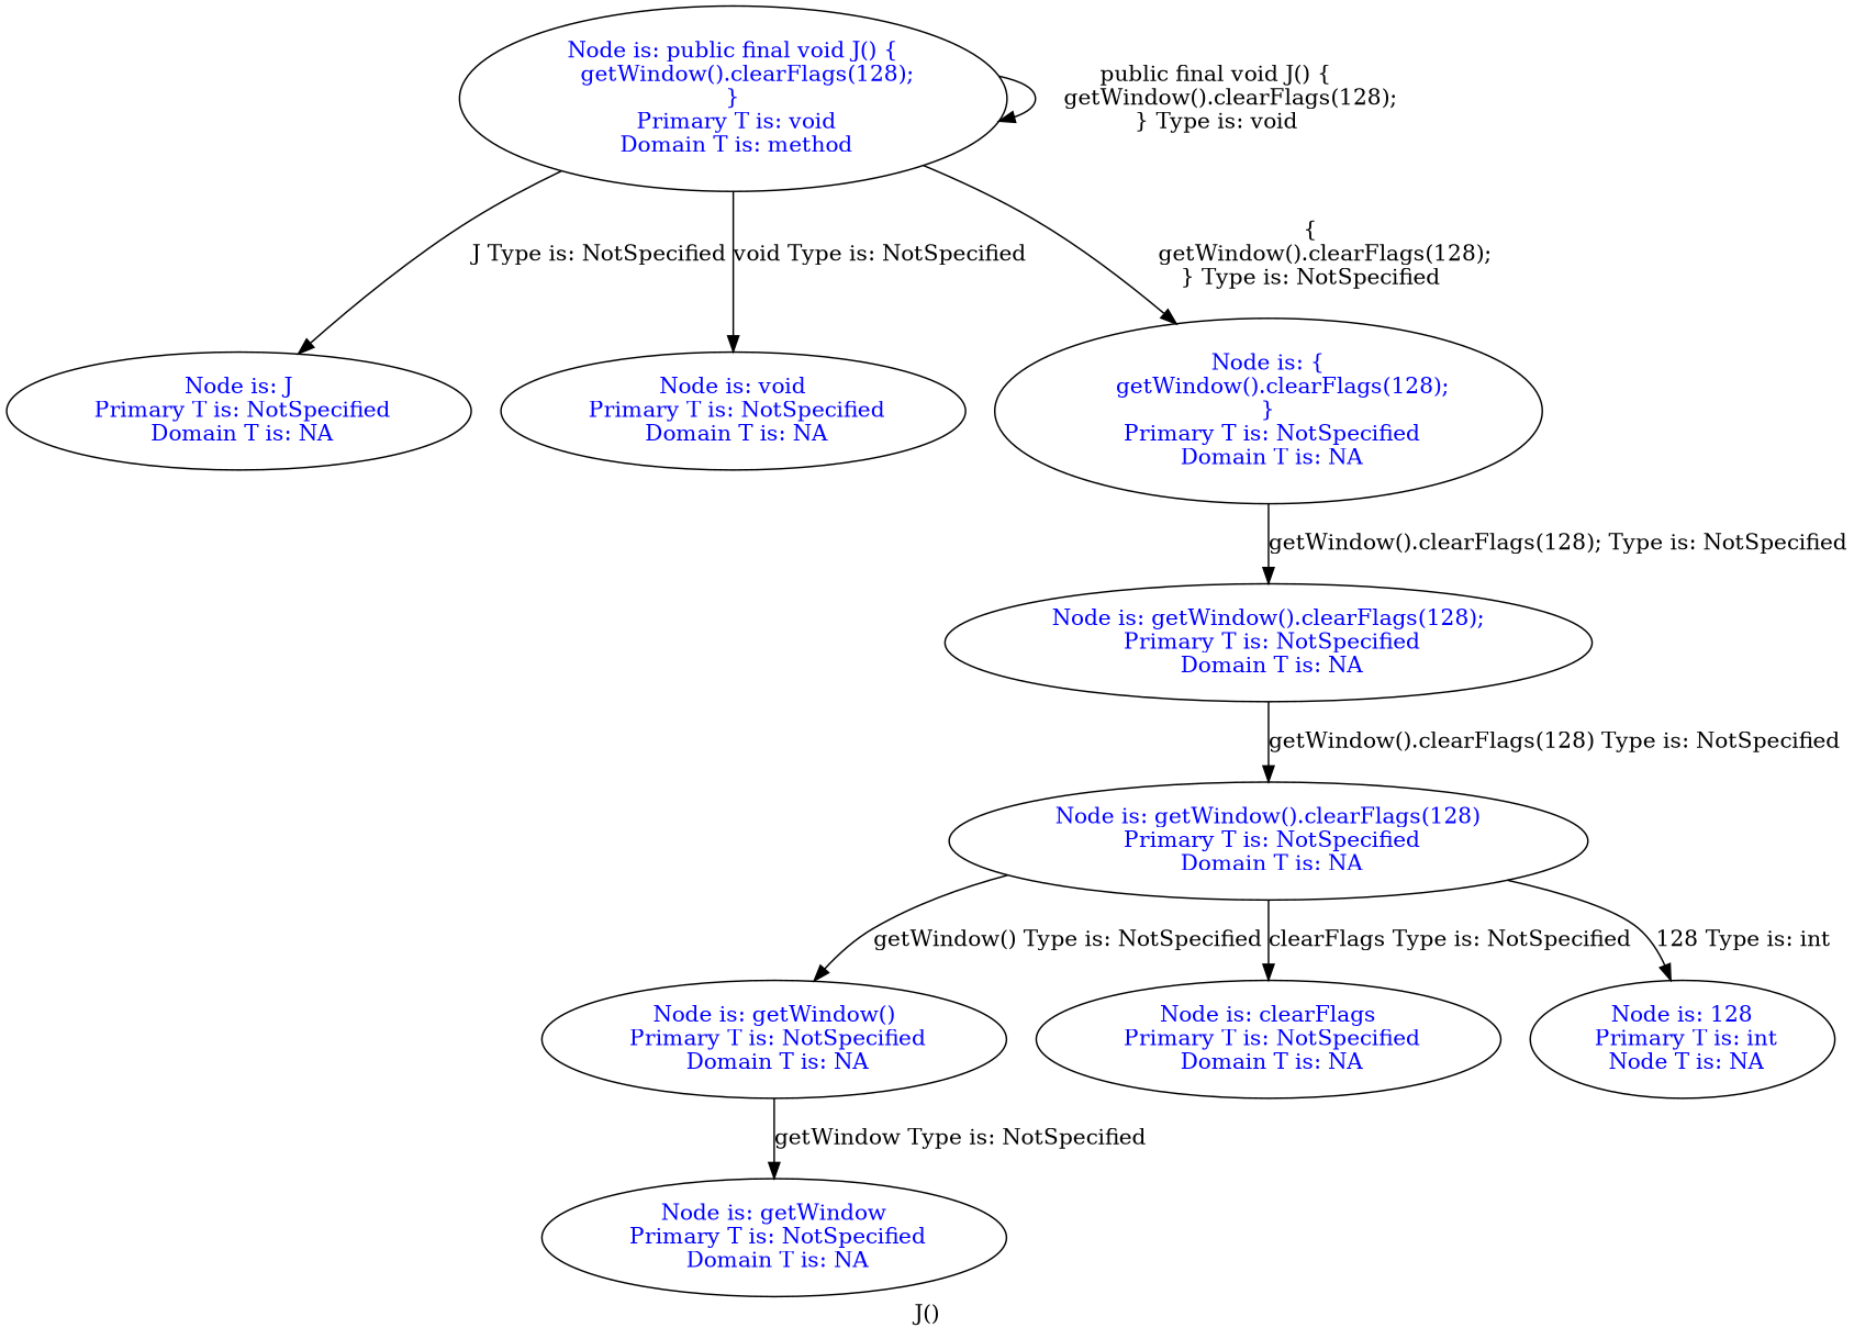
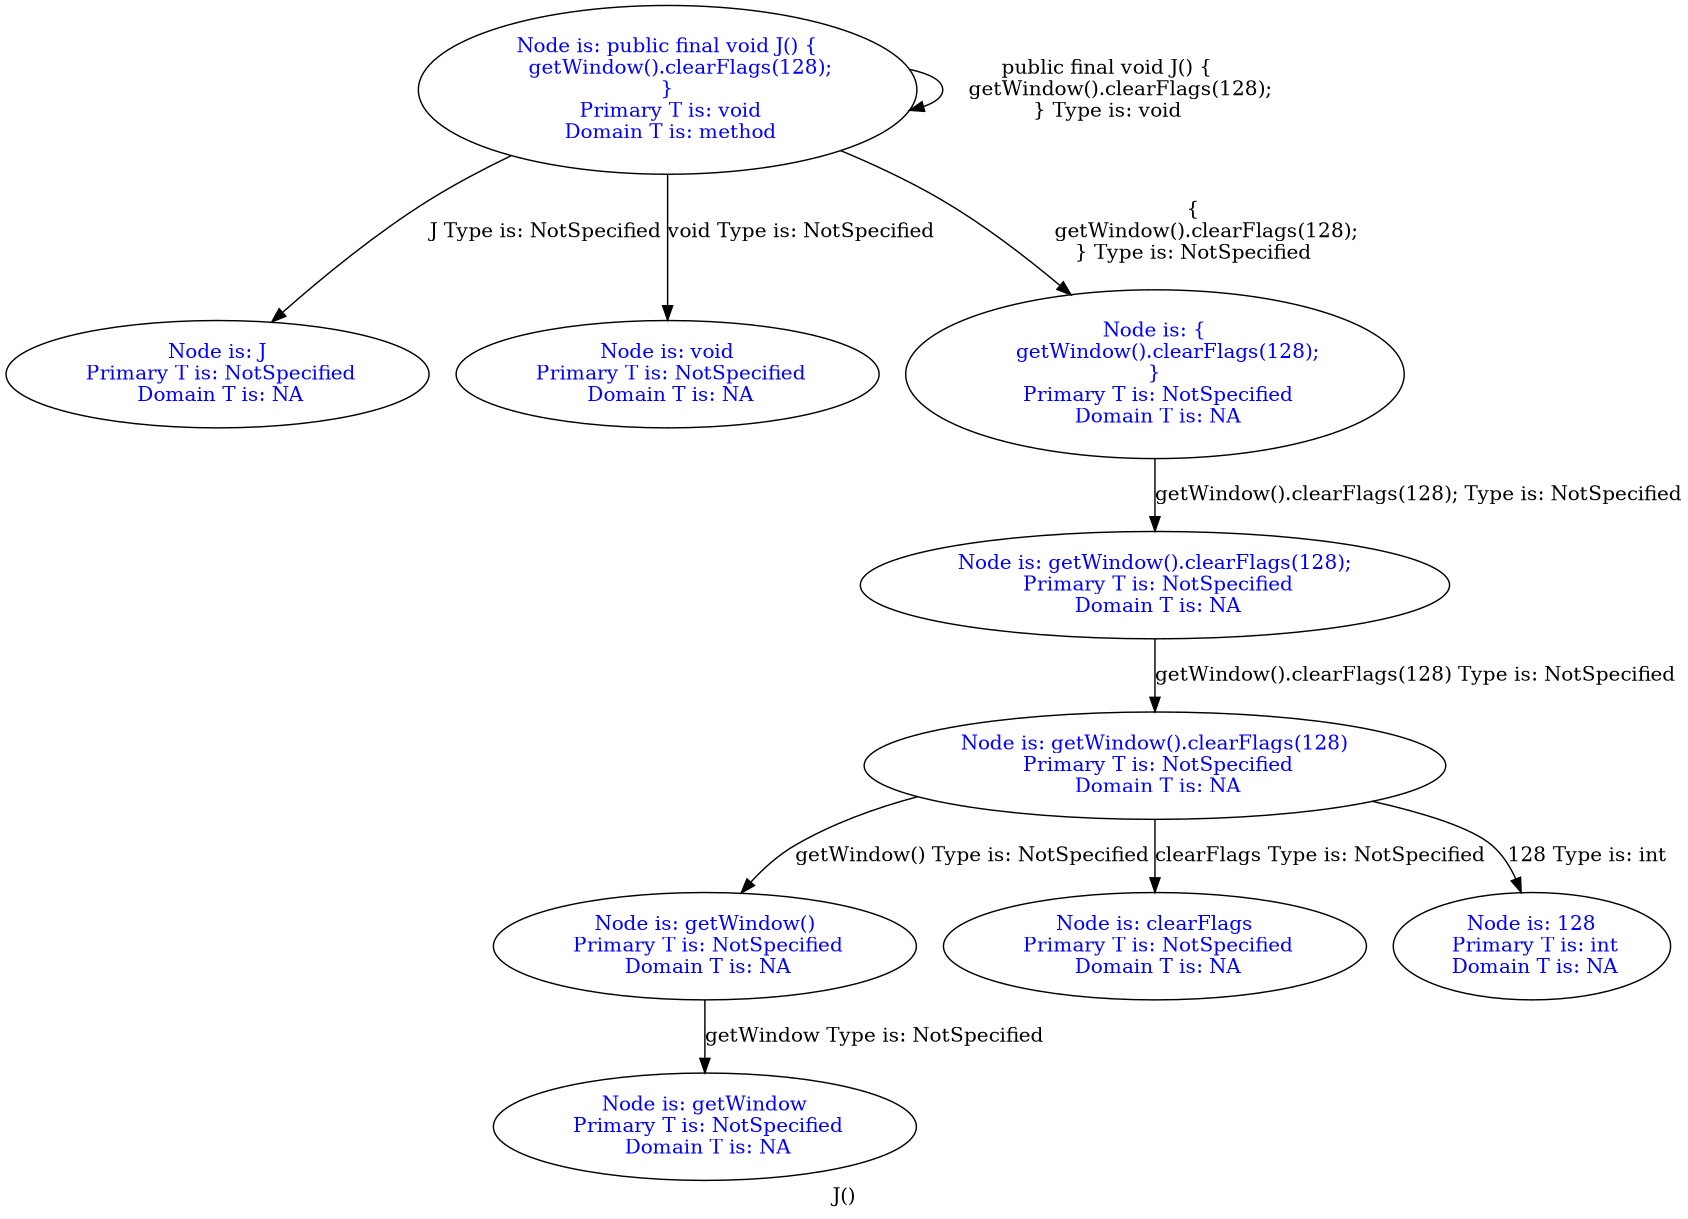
  digraph {
    label="J()"
    node [fontcolor=blue]
    n1 [label="Node is: public final void J() {\n    getWindow().clearFlags(128);\n}\n Primary T is: void\n Domain T is: method"]
    n2 [label="Node is: J\n Primary T is: NotSpecified\n Domain T is: NA"]
    n3 [label="Node is: void\n Primary T is: NotSpecified\n Domain T is: NA"]
    n4 [label="Node is: {\n    getWindow().clearFlags(128);\n}\n Primary T is: NotSpecified\n Domain T is: NA"]
    n5 [label="Node is: getWindow().clearFlags(128);\n Primary T is: NotSpecified\n Domain T is: NA"]
    n6 [label="Node is: getWindow().clearFlags(128)\n Primary T is: NotSpecified\n Domain T is: NA"]
    n7 [label="Node is: getWindow()\n Primary T is: NotSpecified\n Domain T is: NA"]
    n8 [label="Node is: clearFlags\n Primary T is: NotSpecified\n Domain T is: NA"]
-   n9 [label="Node is: 128\n Primary T is: int\n Node T is: NA"]
+   n9 [label="Node is: 128\n Primary T is: int\n Domain T is: NA"]
    n10 [label="Node is: getWindow\n Primary T is: NotSpecified\n Domain T is: NA"]
    subgraph sub_1 {
    }
    n1 -> n1 [label="public final void J() {\n    getWindow().clearFlags(128);\n} Type is: void"]
    n1 -> n2 [label="J Type is: NotSpecified"]
    n1 -> n3 [label="void Type is: NotSpecified"]
    n1 -> n4 [label="{\n    getWindow().clearFlags(128);\n} Type is: NotSpecified"]
    n4 -> n5 [label="getWindow().clearFlags(128); Type is: NotSpecified"]
    n5 -> n6 [label="getWindow().clearFlags(128) Type is: NotSpecified"]
    n6 -> n7 [label="getWindow() Type is: NotSpecified"]
    n6 -> n8 [label="clearFlags Type is: NotSpecified"]
    n6 -> n9 [label="128 Type is: int"]
    n7 -> n10 [label="getWindow Type is: NotSpecified"]
  }
